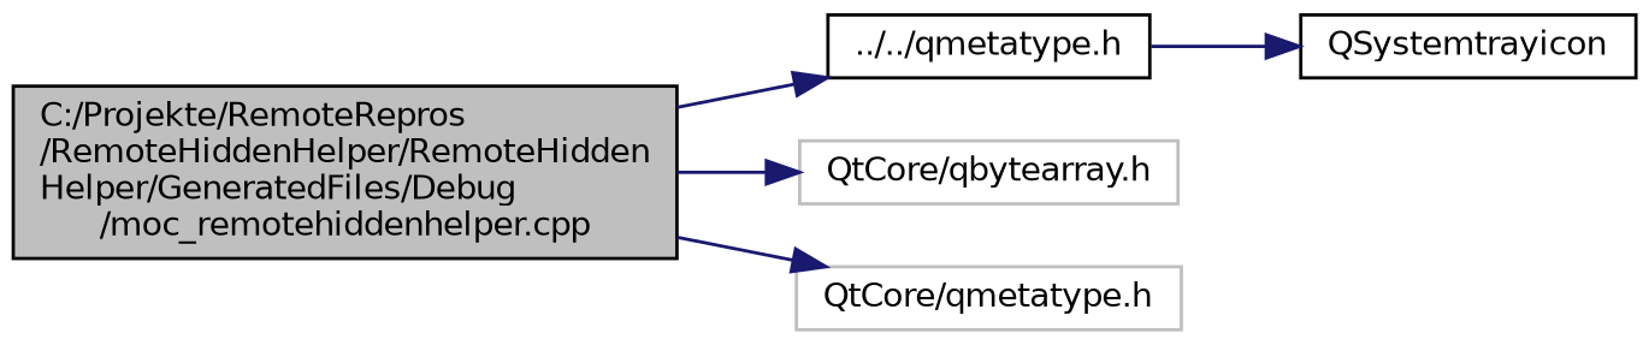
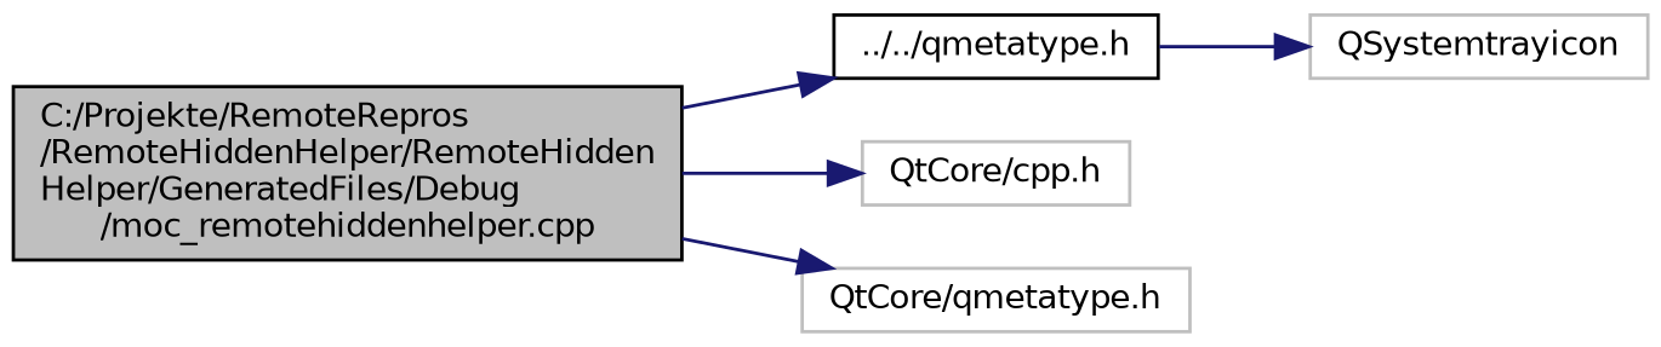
  digraph {
    rankdir=LR
    node [color=grey75 fillcolor=white fontname=Helvetica fontsize=10 shape=record style=filled]
    edge [color=midnightblue fontname=Helvetica fontsize=10 labelfontname=Helvetica labelfontsize=10 style=solid]
    n1 [color=black fillcolor=grey75 fontcolor=black height=0.2 label="C:/Projekte/RemoteRepros\l/RemoteHiddenHelper/RemoteHidden\lHelper/GeneratedFiles/Debug\l/moc_remotehiddenhelper.cpp" width=0.4]
    n2 [color=black height=0.2 label="../../qmetatype.h" width=0.4]
-   n3 [height=0.2 label="QtCore/qbytearray.h" width=0.4]
+   n3 [height=0.2 label="QtCore/cpp.h" width=0.4]
    n4 [height=0.2 label="QtCore/qmetatype.h" width=0.4]
-   n5 [color=black height=0.2 label=QSystemtrayicon width=0.4]
+   n5 [height=0.2 label=QSystemtrayicon width=0.4]
    n1 -> n2
    n1 -> n3
    n1 -> n4
    n2 -> n5
  }
